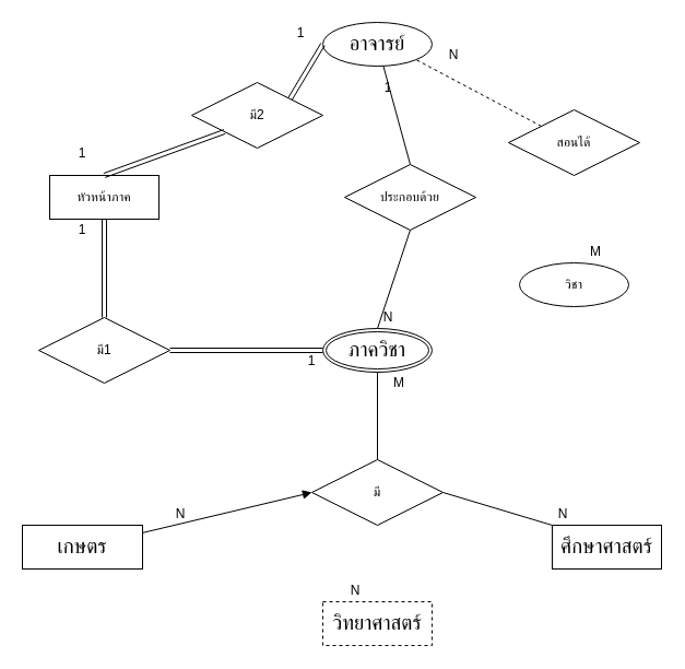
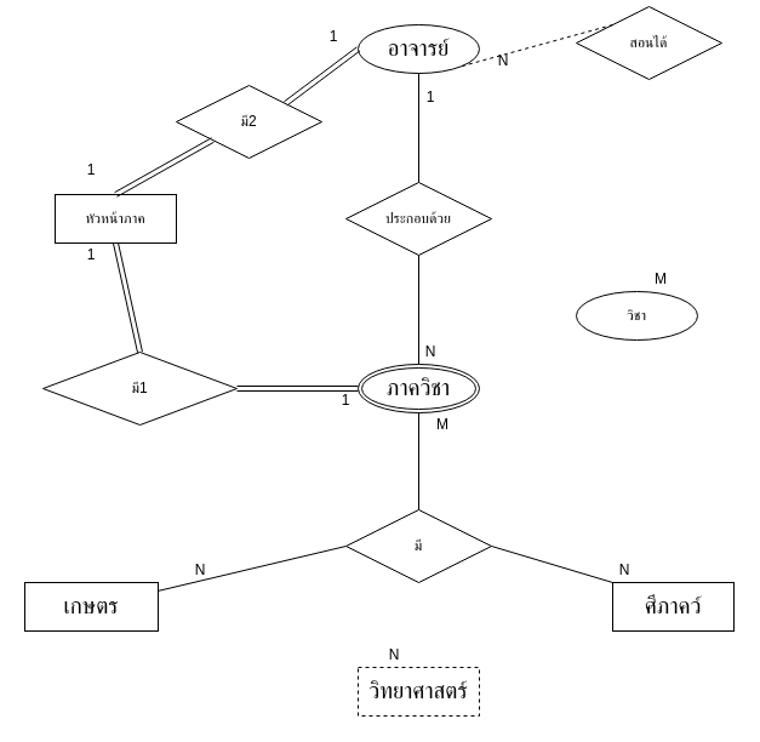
  <mxCell id="0" />
  <mxCell id="1" parent="0" />
  <mxCell id="2" value="&lt;span id=&quot;docs-internal-guid-927911de-7fff-4f16-972f-59a5119786a1&quot;&gt;&lt;span style=&quot;font-size: 14pt ; font-family: &amp;#34;angsana new&amp;#34; ; background-color: rgb(255 , 255 , 255) ; vertical-align: baseline ; white-space: pre-wrap&quot;&gt;อาจารย์&lt;/span&gt;&lt;/span&gt;" style="ellipse;whiteSpace=wrap;html=1;align=center;" vertex="1" parent="1"><mxGeometry x="295" y="20" width="100" height="40" as="geometry" /></mxCell>
- <mxCell id="3" value="สอนได้" style="shape=rhombus;perimeter=rhombusPerimeter;whiteSpace=wrap;html=1;align=center;" vertex="1" parent="1"><mxGeometry x="465" y="100" width="120" height="60" as="geometry" /></mxCell>
+ <mxCell id="3" value="สอนได้" style="shape=rhombus;perimeter=rhombusPerimeter;whiteSpace=wrap;html=1;align=center;" vertex="1" parent="1"><mxGeometry x="475" y="5" width="120" height="60" as="geometry" /></mxCell>
  <mxCell id="4" value="วิชา" style="ellipse;whiteSpace=wrap;html=1;align=center;" vertex="1" parent="1"><mxGeometry x="475" y="240" width="100" height="40" as="geometry" /></mxCell>
  <mxCell id="5" value="หัวหน้าภาค" style="whiteSpace=wrap;html=1;align=center;rounded=0;" vertex="1" parent="1"><mxGeometry x="45" y="160" width="100" height="40" as="geometry" /></mxCell>
- <mxCell id="6" value="ประกอบด้วย" style="shape=rhombus;perimeter=rhombusPerimeter;whiteSpace=wrap;html=1;align=center;" vertex="1" parent="1"><mxGeometry x="315" y="150" width="120" height="60" as="geometry" /></mxCell>
- <mxCell id="7" value="" style="endArrow=block;html=1;entryX=0;entryY=0.5;entryDx=0;entryDy=0;" edge="1" parent="1" source="14" target="18"><mxGeometry width="50" height="50" relative="1" as="geometry"><mxPoint x="205" y="390" as="sourcePoint" /><mxPoint x="295" y="320" as="targetPoint" /></mxGeometry></mxCell>
+ <mxCell id="6" value="ประกอบด้วย" style="shape=rhombus;perimeter=rhombusPerimeter;whiteSpace=wrap;html=1;align=center;" vertex="1" parent="1"><mxGeometry x="285" y="150" width="120" height="60" as="geometry" /></mxCell>
+ <mxCell id="7" value="" style="endArrow=none;html=1;entryX=0;entryY=0.5;entryDx=0;entryDy=0;" edge="1" parent="1" source="14" target="18"><mxGeometry width="50" height="50" relative="1" as="geometry"><mxPoint x="205" y="390" as="sourcePoint" /><mxPoint x="295" y="320" as="targetPoint" /></mxGeometry></mxCell>
  <mxCell id="8" value="" style="endArrow=none;html=1;entryX=0.5;entryY=1;entryDx=0;entryDy=0;exitX=0.5;exitY=0;exitDx=0;exitDy=0;" edge="1" parent="1" source="18"><mxGeometry width="50" height="50" relative="1" as="geometry"><mxPoint x="345" y="470" as="sourcePoint" /><mxPoint x="345" y="320" as="targetPoint" /></mxGeometry></mxCell>
  <mxCell id="9" value="" style="endArrow=none;html=1;entryX=1;entryY=0.5;entryDx=0;entryDy=0;exitX=0;exitY=0;exitDx=0;exitDy=0;" edge="1" parent="1" source="16" target="18"><mxGeometry width="50" height="50" relative="1" as="geometry"><mxPoint x="495" y="390" as="sourcePoint" /><mxPoint x="395" y="320" as="targetPoint" /></mxGeometry></mxCell>
  <mxCell id="10" value="" style="endArrow=none;html=1;entryX=0.5;entryY=0;entryDx=0;entryDy=0;exitX=0.5;exitY=1;exitDx=0;exitDy=0;" edge="1" parent="1" source="6" target="17"><mxGeometry width="50" height="50" relative="1" as="geometry"><mxPoint x="295" y="190" as="sourcePoint" /><mxPoint x="345" y="280" as="targetPoint" /></mxGeometry></mxCell>
  <mxCell id="11" value="" style="endArrow=none;html=1;exitX=1;exitY=0.5;exitDx=0;exitDy=0;entryX=0;entryY=0.5;entryDx=0;entryDy=0;shape=link;" edge="1" parent="1" source="27" target="17"><mxGeometry width="50" height="50" relative="1" as="geometry"><mxPoint x="295" y="190" as="sourcePoint" /><mxPoint x="345" y="140" as="targetPoint" /></mxGeometry></mxCell>
  <mxCell id="12" value="" style="endArrow=none;html=1;exitX=0.5;exitY=0;exitDx=0;exitDy=0;" edge="1" parent="1" source="6" target="2"><mxGeometry width="50" height="50" relative="1" as="geometry"><mxPoint x="295" y="190" as="sourcePoint" /><mxPoint x="345" y="140" as="targetPoint" /></mxGeometry></mxCell>
  <mxCell id="13" value="" style="endArrow=none;html=1;entryX=1;entryY=1;entryDx=0;entryDy=0;exitX=0;exitY=0;exitDx=0;exitDy=0;dashed=1;" edge="1" parent="1" source="3" target="2"><mxGeometry width="50" height="50" relative="1" as="geometry"><mxPoint x="415" y="190" as="sourcePoint" /><mxPoint x="465" y="140" as="targetPoint" /></mxGeometry></mxCell>
  <mxCell id="14" value="&lt;span id=&quot;docs-internal-guid-533b6dd5-7fff-34c3-c328-f53cd1173b66&quot;&gt;&lt;span style=&quot;font-size: 14pt ; font-family: &amp;#34;angsana new&amp;#34; ; background-color: rgb(255 , 255 , 255) ; vertical-align: baseline ; white-space: pre-wrap&quot;&gt;เกษตร&lt;/span&gt;&lt;/span&gt;" style="rounded=0;whiteSpace=wrap;html=1;" vertex="1" parent="1"><mxGeometry x="20" y="480" width="110" height="40" as="geometry" /></mxCell>
  <mxCell id="15" value="&lt;span style=&quot;font-family: &amp;#34;angsana new&amp;#34; ; font-size: 18.667px ; white-space: pre-wrap ; background-color: rgb(255 , 255 , 255)&quot;&gt;วิทยาศาสตร์&lt;/span&gt;" style="rounded=0;whiteSpace=wrap;html=1;dashed=1;" vertex="1" parent="1"><mxGeometry x="295" y="550" width="100" height="40" as="geometry" /></mxCell>
- <mxCell id="16" value="&lt;span style=&quot;font-family: &amp;#34;angsana new&amp;#34; ; font-size: 18.667px ; white-space: pre-wrap ; background-color: rgb(255 , 255 , 255)&quot;&gt;ศึกษาศาสตร์&lt;/span&gt;" style="rounded=0;whiteSpace=wrap;html=1;" vertex="1" parent="1"><mxGeometry x="505" y="480" width="100" height="40" as="geometry" /></mxCell>
+ <mxCell id="16" value="&lt;span style=&quot;font-family: &amp;#34;angsana new&amp;#34; ; font-size: 18.667px ; white-space: pre-wrap ; background-color: rgb(255 , 255 , 255)&quot;&gt;ศึภาคว์&lt;/span&gt;" style="rounded=0;whiteSpace=wrap;html=1;" vertex="1" parent="1"><mxGeometry x="505" y="480" width="100" height="40" as="geometry" /></mxCell>
  <mxCell id="17" value="&lt;span style=&quot;font-family: &amp;#34;angsana new&amp;#34; ; font-size: 18.667px ; white-space: pre-wrap ; background-color: rgb(255 , 255 , 255)&quot;&gt;ภาควิชา&lt;/span&gt;" style="ellipse;shape=doubleEllipse;margin=3;whiteSpace=wrap;html=1;align=center;" vertex="1" parent="1"><mxGeometry x="295" y="300" width="100" height="40" as="geometry" /></mxCell>
  <mxCell id="18" value="มี" style="shape=rhombus;perimeter=rhombusPerimeter;whiteSpace=wrap;html=1;align=center;" vertex="1" parent="1"><mxGeometry x="285" y="420" width="120" height="60" as="geometry" /></mxCell>
  <mxCell id="19" value="N" style="text;html=1;strokeColor=none;fillColor=none;align=center;verticalAlign=middle;whiteSpace=wrap;rounded=0;" vertex="1" parent="1"><mxGeometry x="145" y="460" width="40" height="20" as="geometry" /></mxCell>
  <mxCell id="20" value="N" style="text;html=1;strokeColor=none;fillColor=none;align=center;verticalAlign=middle;whiteSpace=wrap;rounded=0;" vertex="1" parent="1"><mxGeometry x="495" y="460" width="40" height="20" as="geometry" /></mxCell>
  <mxCell id="21" value="N" style="text;html=1;strokeColor=none;fillColor=none;align=center;verticalAlign=middle;whiteSpace=wrap;rounded=0;" vertex="1" parent="1"><mxGeometry y="530" width="40" height="20" as="geometry" x="305" /></mxCell>
  <mxCell id="22" value="M" style="text;html=1;strokeColor=none;fillColor=none;align=center;verticalAlign=middle;whiteSpace=wrap;rounded=0;" vertex="1" parent="1"><mxGeometry x="345" y="340" width="40" height="20" as="geometry" /></mxCell>
  <mxCell id="23" value="M" style="text;html=1;strokeColor=none;fillColor=none;align=center;verticalAlign=middle;whiteSpace=wrap;rounded=0;" vertex="1" parent="1"><mxGeometry x="525" y="220" width="40" height="20" as="geometry" /></mxCell>
  <mxCell id="24" value="N" style="text;html=1;strokeColor=none;fillColor=none;align=center;verticalAlign=middle;whiteSpace=wrap;rounded=0;" vertex="1" parent="1"><mxGeometry x="395" y="40" width="40" height="20" as="geometry" /></mxCell>
  <mxCell id="25" value="N" style="text;html=1;strokeColor=none;fillColor=none;align=center;verticalAlign=middle;whiteSpace=wrap;rounded=0;" vertex="1" parent="1"><mxGeometry x="335" y="280" width="40" height="20" as="geometry" /></mxCell>
  <mxCell id="26" value="1" style="text;html=1;strokeColor=none;fillColor=none;align=center;verticalAlign=middle;whiteSpace=wrap;rounded=0;" vertex="1" parent="1"><mxGeometry x="335" y="70" width="40" height="20" as="geometry" /></mxCell>
- <mxCell id="27" value="มี1" style="shape=rhombus;perimeter=rhombusPerimeter;whiteSpace=wrap;html=1;align=center;" vertex="1" parent="1"><mxGeometry x="35" y="290" width="120" height="60" as="geometry" /></mxCell>
+ <mxCell id="27" value="มี1" style="shape=rhombus;perimeter=rhombusPerimeter;whiteSpace=wrap;html=1;align=center;" vertex="1" parent="1"><mxGeometry x="35" y="290" width="160" height="60" as="geometry" /></mxCell>
  <mxCell id="28" value="" style="endArrow=none;html=1;exitX=0.5;exitY=1;exitDx=0;exitDy=0;entryX=0.5;entryY=0;entryDx=0;entryDy=0;shape=link;" edge="1" parent="1" source="5" target="27"><mxGeometry width="50" height="50" relative="1" as="geometry"><mxPoint x="75" y="180" as="sourcePoint" /><mxPoint x="285" y="180" as="targetPoint" /></mxGeometry></mxCell>
- <mxCell id="29" value="มี2" style="shape=rhombus;perimeter=rhombusPerimeter;whiteSpace=wrap;html=1;align=center;" vertex="1" parent="1"><mxGeometry x="175" y="75" width="120" height="60" as="geometry" /></mxCell>
+ <mxCell id="29" value="มี2" style="shape=rhombus;perimeter=rhombusPerimeter;whiteSpace=wrap;html=1;align=center;" vertex="1" parent="1"><mxGeometry x="145" y="70" width="120" height="60" as="geometry" /></mxCell>
  <mxCell id="30" value="" style="endArrow=none;html=1;exitX=0.5;exitY=0;exitDx=0;exitDy=0;entryX=0;entryY=1;entryDx=0;entryDy=0;shape=link;" edge="1" parent="1" source="5" target="29"><mxGeometry width="50" height="50" relative="1" as="geometry"><mxPoint x="145" y="190" as="sourcePoint" /><mxPoint x="195" y="140" as="targetPoint" /></mxGeometry></mxCell>
  <mxCell id="31" value="" style="endArrow=none;html=1;entryX=0;entryY=0.5;entryDx=0;entryDy=0;exitX=1;exitY=0;exitDx=0;exitDy=0;shape=link;" edge="1" parent="1" source="29" target="2"><mxGeometry width="50" height="50" relative="1" as="geometry"><mxPoint x="145" y="190" as="sourcePoint" /><mxPoint x="195" y="140" as="targetPoint" /></mxGeometry></mxCell>
  <mxCell id="32" value="1" style="text;html=1;strokeColor=none;fillColor=none;align=center;verticalAlign=middle;whiteSpace=wrap;rounded=0;" vertex="1" parent="1"><mxGeometry x="255" y="20" width="40" height="20" as="geometry" /></mxCell>
  <mxCell id="33" value="1" style="text;html=1;strokeColor=none;fillColor=none;align=center;verticalAlign=middle;whiteSpace=wrap;rounded=0;" vertex="1" parent="1"><mxGeometry x="55" y="130" width="40" height="20" as="geometry" /></mxCell>
  <mxCell id="34" value="1" style="text;html=1;strokeColor=none;fillColor=none;align=center;verticalAlign=middle;whiteSpace=wrap;rounded=0;" vertex="1" parent="1"><mxGeometry x="265" y="320" width="40" height="20" as="geometry" /></mxCell>
  <mxCell id="35" value="1" style="text;html=1;strokeColor=none;fillColor=none;align=center;verticalAlign=middle;whiteSpace=wrap;rounded=0;" vertex="1" parent="1"><mxGeometry x="55" y="200" width="40" height="20" as="geometry" /></mxCell>
